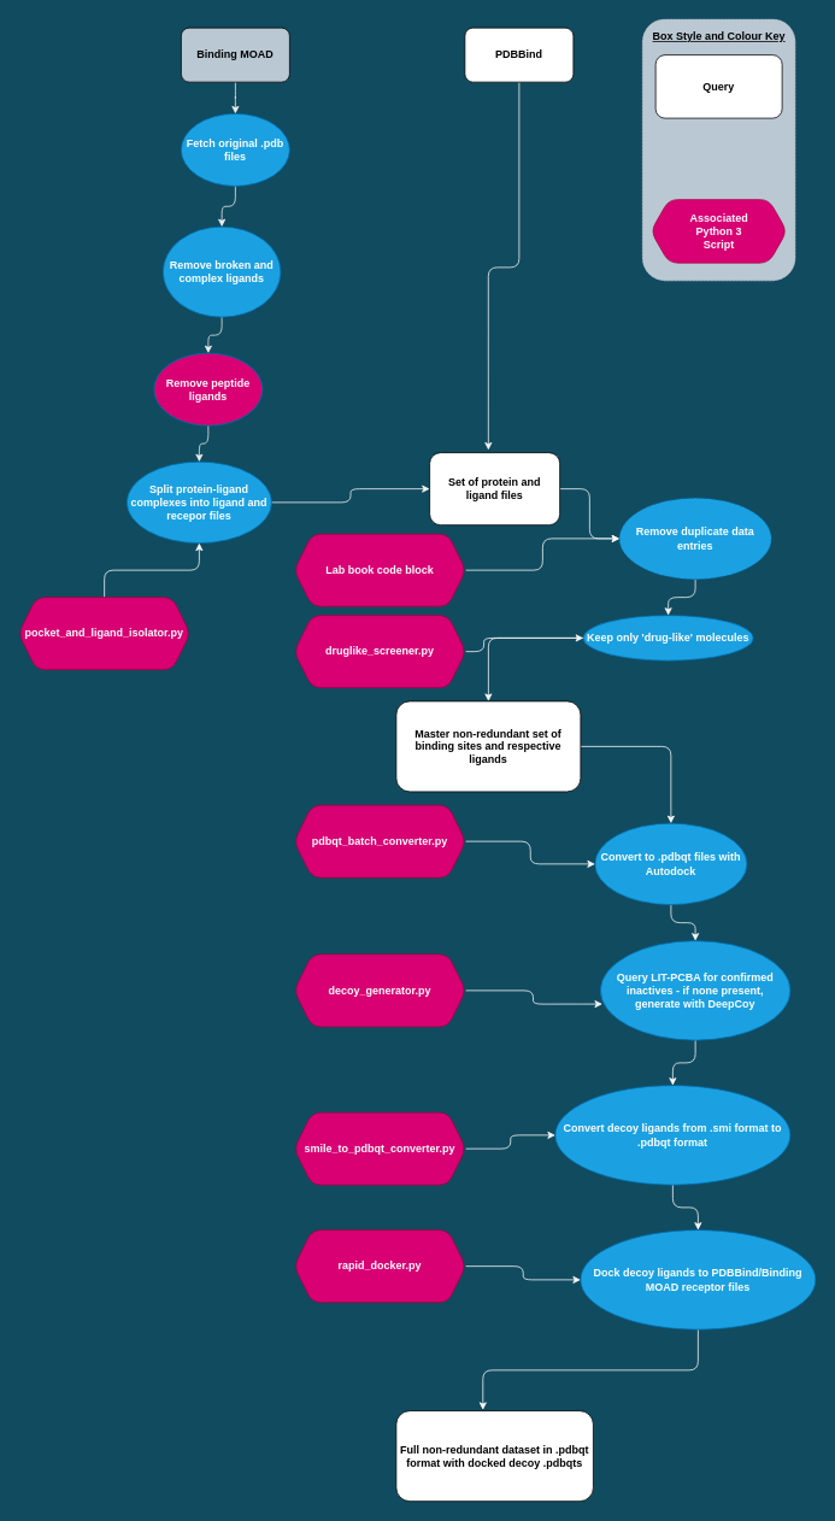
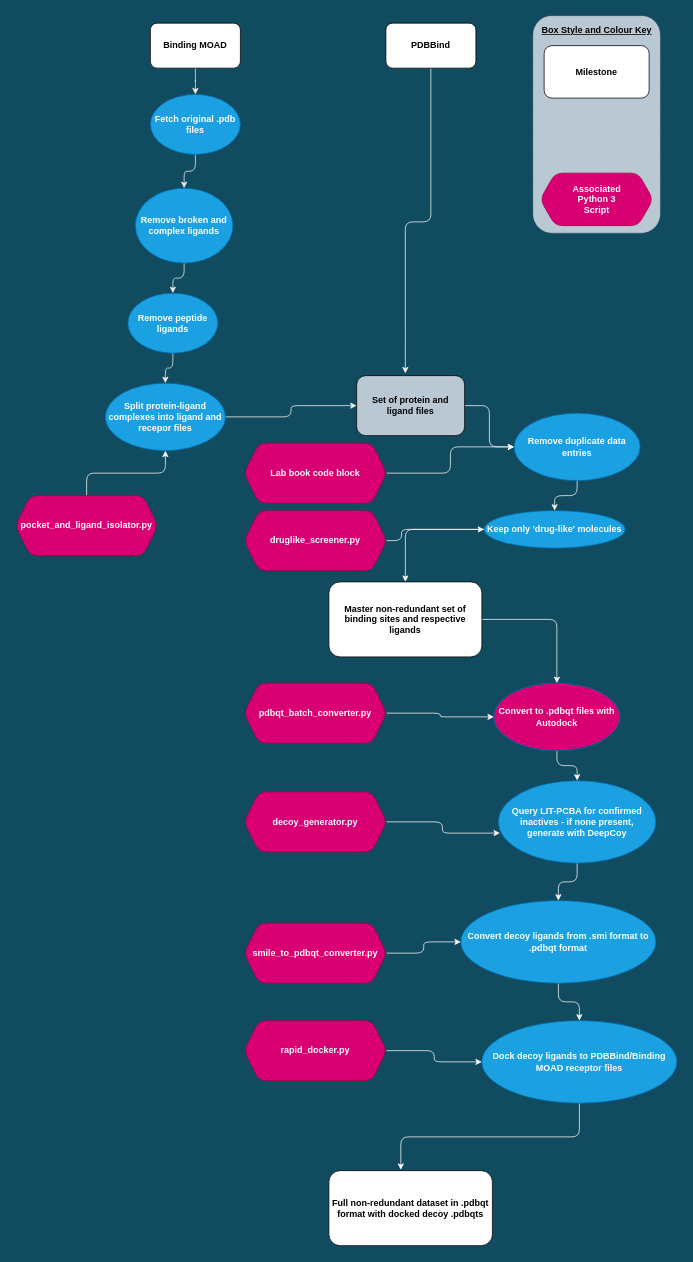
  <mxCell id="0" />
  <mxCell id="1" parent="0" />
  <mxCell id="2" value="" style="rounded=1;whiteSpace=wrap;html=1;strokeWidth=1;dashed=1;dashPattern=1 1;fillColor=#bac8d3;strokeColor=#23445d;" parent="1" vertex="1"><mxGeometry x="710" y="20" width="170" height="290" as="geometry" /></mxCell>
  <mxCell id="3" value="" style="edgeStyle=orthogonalEdgeStyle;rounded=1;orthogonalLoop=1;jettySize=auto;html=1;strokeColor=#F0F0F0;" edge="1" parent="1" source="4" target="48"><mxGeometry relative="1" as="geometry" /></mxCell>
- <mxCell id="4" value="Binding MOAD" style="rounded=1;whiteSpace=wrap;html=1;sketch=0;fontStyle=1;fillColor=#bac8d3;" parent="1" vertex="1"><mxGeometry x="200" y="30" width="120" height="60" as="geometry" /></mxCell>
+ <mxCell id="4" value="Binding MOAD" style="rounded=1;whiteSpace=wrap;html=1;sketch=0;fontStyle=1" parent="1" vertex="1"><mxGeometry x="200" y="30" width="120" height="60" as="geometry" /></mxCell>
  <mxCell id="5" style="edgeStyle=orthogonalEdgeStyle;curved=0;rounded=1;sketch=0;orthogonalLoop=1;jettySize=auto;html=1;entryX=0.451;entryY=-0.037;entryDx=0;entryDy=0;entryPerimeter=0;strokeColor=#F7F7F7;fillColor=#F45B69;fontColor=#E4FDE1;fontStyle=1" parent="1" source="6" target="11" edge="1"><mxGeometry relative="1" as="geometry" /></mxCell>
  <mxCell id="6" value="PDBBind" style="rounded=1;whiteSpace=wrap;html=1;sketch=0;fontStyle=1" parent="1" vertex="1"><mxGeometry x="514" y="30" width="120" height="60" as="geometry" /></mxCell>
  <mxCell id="7" style="edgeStyle=orthogonalEdgeStyle;curved=0;rounded=1;sketch=0;orthogonalLoop=1;jettySize=auto;html=1;entryX=0;entryY=0.5;entryDx=0;entryDy=0;fontColor=#E4FDE1;strokeColor=#F7F7F7;fontStyle=1;exitX=1;exitY=0.5;exitDx=0;exitDy=0;" parent="1" source="8" target="11" edge="1"><mxGeometry relative="1" as="geometry"><mxPoint x="480" y="200" as="sourcePoint" /></mxGeometry></mxCell>
  <mxCell id="8" value="Split protein-ligand complexes into ligand and recepor files" style="ellipse;whiteSpace=wrap;html=1;rounded=1;sketch=0;fillColor=#1ba1e2;strokeColor=#006EAF;fontColor=#ffffff;fontStyle=1" parent="1" vertex="1"><mxGeometry x="140" y="510" width="160" height="90" as="geometry" /></mxCell>
  <mxCell id="9" value="" style="edgeStyle=orthogonalEdgeStyle;curved=0;rounded=1;sketch=0;orthogonalLoop=1;jettySize=auto;html=1;strokeColor=#F7F7F7;fillColor=#F45B69;fontColor=#E4FDE1;exitX=0.5;exitY=1;exitDx=0;exitDy=0;entryX=0.5;entryY=0;entryDx=0;entryDy=0;fontStyle=1" parent="1" source="17" target="19" edge="1"><mxGeometry relative="1" as="geometry"><mxPoint x="547" y="700" as="sourcePoint" /><mxPoint x="547" y="710" as="targetPoint" /><Array as="points" /></mxGeometry></mxCell>
  <mxCell id="10" value="" style="edgeStyle=orthogonalEdgeStyle;curved=0;rounded=1;sketch=0;orthogonalLoop=1;jettySize=auto;html=1;strokeColor=#F7F7F7;fillColor=#F45B69;fontColor=#E4FDE1;fontStyle=1" parent="1" source="11" target="17" edge="1"><mxGeometry relative="1" as="geometry" /></mxCell>
- <mxCell id="11" value="&lt;div&gt;Set of protein and &lt;br&gt;&lt;/div&gt;&lt;div&gt;ligand files&lt;/div&gt;" style="rounded=1;whiteSpace=wrap;html=1;sketch=0;fontStyle=1" parent="1" vertex="1"><mxGeometry x="475" y="500" width="144" height="80" as="geometry" /></mxCell>
+ <mxCell id="11" value="&lt;div&gt;Set of protein and &lt;br&gt;&lt;/div&gt;&lt;div&gt;ligand files&lt;/div&gt;" style="rounded=1;whiteSpace=wrap;html=1;sketch=0;fontStyle=1;fillColor=#bac8d3;" parent="1" vertex="1"><mxGeometry x="475" y="500" width="144" height="80" as="geometry" /></mxCell>
  <mxCell id="12" value="" style="edgeStyle=orthogonalEdgeStyle;curved=0;rounded=1;sketch=0;orthogonalLoop=1;jettySize=auto;html=1;strokeColor=#F7F7F7;fillColor=#F45B69;fontColor=#E4FDE1;fontStyle=1" parent="1" source="13" target="15" edge="1"><mxGeometry relative="1" as="geometry" /></mxCell>
- <mxCell id="13" value="Convert to .pdbqt files with Autodock" style="ellipse;whiteSpace=wrap;html=1;rounded=0;sketch=0;strokeColor=#006EAF;fillColor=#1ba1e2;fontColor=#ffffff;fontStyle=1" parent="1" vertex="1"><mxGeometry x="658" y="910" width="168" height="90" as="geometry" /></mxCell>
+ <mxCell id="13" value="Convert to .pdbqt files with Autodock" style="ellipse;whiteSpace=wrap;html=1;rounded=0;sketch=0;strokeColor=#006EAF;fillColor=#d80073;fontColor=#ffffff;fontStyle=1;" parent="1" vertex="1"><mxGeometry x="658" y="910" width="168" height="90" as="geometry" /></mxCell>
  <mxCell id="14" value="" style="edgeStyle=orthogonalEdgeStyle;rounded=1;orthogonalLoop=1;jettySize=auto;html=1;strokeColor=#FAFAFA;fontStyle=1" parent="1" source="15" target="23" edge="1"><mxGeometry relative="1" as="geometry" /></mxCell>
  <mxCell id="15" value="&lt;div&gt;Query LIT-PCBA for confirmed inactives - if none present, &lt;br&gt;&lt;/div&gt;&lt;div&gt;generate with DeepCoy &lt;/div&gt;" style="ellipse;whiteSpace=wrap;html=1;rounded=0;sketch=0;strokeColor=#006EAF;fillColor=#1ba1e2;fontColor=#ffffff;fontStyle=1" parent="1" vertex="1"><mxGeometry x="664" y="1040" width="210" height="110" as="geometry" /></mxCell>
  <mxCell id="16" value="Full non-redundant dataset in .pdbqt format with docked decoy .pdbqts" style="rounded=1;whiteSpace=wrap;html=1;sketch=0;fontStyle=1" parent="1" vertex="1"><mxGeometry x="438" y="1560" width="218" height="100" as="geometry" /></mxCell>
- <mxCell id="17" value="&lt;div&gt;Remove duplicate data &lt;br&gt;&lt;/div&gt;&lt;div&gt;entries&lt;/div&gt;" style="ellipse;whiteSpace=wrap;html=1;rounded=0;sketch=0;strokeColor=#006EAF;fillColor=#1ba1e2;fontColor=#ffffff;fontStyle=1;dashed=1;" parent="1" vertex="1"><mxGeometry x="685" y="550" width="168" height="90" as="geometry" /></mxCell>
+ <mxCell id="17" value="&lt;div&gt;Remove duplicate data &lt;br&gt;&lt;/div&gt;&lt;div&gt;entries&lt;/div&gt;" style="ellipse;whiteSpace=wrap;html=1;rounded=0;sketch=0;strokeColor=#006EAF;fillColor=#1ba1e2;fontColor=#ffffff;fontStyle=1" parent="1" vertex="1"><mxGeometry x="685" y="550" width="168" height="90" as="geometry" /></mxCell>
  <mxCell id="18" style="edgeStyle=orthogonalEdgeStyle;rounded=1;orthogonalLoop=1;jettySize=auto;html=1;entryX=0.5;entryY=0;entryDx=0;entryDy=0;strokeColor=#FAFAFA;" parent="1" source="19" target="21" edge="1"><mxGeometry relative="1" as="geometry" /></mxCell>
  <mxCell id="19" value="Keep only 'drug-like' molecules" style="ellipse;whiteSpace=wrap;html=1;rounded=0;sketch=0;strokeColor=#006EAF;fillColor=#1ba1e2;fontColor=#ffffff;fontStyle=1" parent="1" vertex="1"><mxGeometry x="645" y="680" width="188" height="50" as="geometry" /></mxCell>
  <mxCell id="20" style="edgeStyle=orthogonalEdgeStyle;rounded=1;orthogonalLoop=1;jettySize=auto;html=1;entryX=0.5;entryY=0;entryDx=0;entryDy=0;strokeColor=#FAFAFA;" parent="1" source="21" target="13" edge="1"><mxGeometry relative="1" as="geometry" /></mxCell>
  <mxCell id="21" value="Master non-redundant set of binding sites and respective ligands" style="rounded=1;whiteSpace=wrap;html=1;sketch=0;fontStyle=1" parent="1" vertex="1"><mxGeometry x="438" y="775" width="204" height="100" as="geometry" /></mxCell>
  <mxCell id="22" value="" style="edgeStyle=orthogonalEdgeStyle;rounded=1;orthogonalLoop=1;jettySize=auto;html=1;strokeColor=#FAFAFA;fontStyle=1" parent="1" source="23" target="25" edge="1"><mxGeometry relative="1" as="geometry" /></mxCell>
  <mxCell id="23" value="Convert decoy ligands from .smi format to .pdbqt format" style="ellipse;whiteSpace=wrap;html=1;rounded=0;sketch=0;strokeColor=#006EAF;fillColor=#1ba1e2;fontColor=#ffffff;fontStyle=1" parent="1" vertex="1"><mxGeometry x="614" y="1200" width="260" height="110" as="geometry" /></mxCell>
  <mxCell id="24" style="edgeStyle=orthogonalEdgeStyle;rounded=1;orthogonalLoop=1;jettySize=auto;html=1;entryX=0.44;entryY=-0.01;entryDx=0;entryDy=0;entryPerimeter=0;strokeColor=#FAFAFA;fontStyle=1" parent="1" source="25" target="16" edge="1"><mxGeometry relative="1" as="geometry" /></mxCell>
  <mxCell id="25" value="Dock decoy ligands to PDBBind/Binding MOAD receptor files" style="ellipse;whiteSpace=wrap;html=1;rounded=0;sketch=0;strokeColor=#006EAF;fillColor=#1ba1e2;fontColor=#ffffff;fontStyle=1" parent="1" vertex="1"><mxGeometry x="642" y="1360" width="260" height="110" as="geometry" /></mxCell>
  <mxCell id="26" style="edgeStyle=orthogonalEdgeStyle;rounded=1;orthogonalLoop=1;jettySize=auto;html=1;entryX=0.5;entryY=1;entryDx=0;entryDy=0;strokeColor=#FAFAFA;" parent="1" source="27" target="8" edge="1"><mxGeometry relative="1" as="geometry" /></mxCell>
  <mxCell id="27" value="pocket_and_ligand_isolator.py" style="shape=hexagon;perimeter=hexagonPerimeter2;whiteSpace=wrap;html=1;fixedSize=1;rounded=1;fontStyle=1;strokeColor=#A50040;fillColor=#d80073;sketch=0;fontColor=#ffffff;" parent="1" vertex="1"><mxGeometry x="20" y="660" width="190" height="80" as="geometry" /></mxCell>
  <mxCell id="28" style="edgeStyle=orthogonalEdgeStyle;rounded=1;orthogonalLoop=1;jettySize=auto;html=1;strokeColor=#FAFAFA;" parent="1" source="29" target="17" edge="1"><mxGeometry relative="1" as="geometry" /></mxCell>
  <mxCell id="29" value="Lab book code block" style="shape=hexagon;perimeter=hexagonPerimeter2;whiteSpace=wrap;html=1;fixedSize=1;rounded=1;fontStyle=1;strokeColor=#A50040;fillColor=#d80073;sketch=0;fontColor=#ffffff;" parent="1" vertex="1"><mxGeometry x="325" y="590" width="190" height="80" as="geometry" /></mxCell>
  <mxCell id="30" style="edgeStyle=orthogonalEdgeStyle;rounded=1;orthogonalLoop=1;jettySize=auto;html=1;strokeColor=#FAFAFA;" parent="1" source="31" target="19" edge="1"><mxGeometry relative="1" as="geometry"><Array as="points"><mxPoint x="535" y="720" /><mxPoint x="535" y="705" /></Array></mxGeometry></mxCell>
  <mxCell id="31" value="druglike_screener.py" style="shape=hexagon;perimeter=hexagonPerimeter2;whiteSpace=wrap;html=1;fixedSize=1;rounded=1;fontStyle=1;strokeColor=#A50040;fillColor=#d80073;sketch=0;fontColor=#ffffff;" parent="1" vertex="1"><mxGeometry x="325" y="680" width="190" height="80" as="geometry" /></mxCell>
  <mxCell id="32" style="edgeStyle=orthogonalEdgeStyle;rounded=1;orthogonalLoop=1;jettySize=auto;html=1;entryX=0;entryY=0.5;entryDx=0;entryDy=0;strokeColor=#FAFAFA;" parent="1" source="33" target="13" edge="1"><mxGeometry relative="1" as="geometry" /></mxCell>
- <mxCell id="33" value="pdbqt_batch_converter.py" style="shape=hexagon;perimeter=hexagonPerimeter2;whiteSpace=wrap;html=1;fixedSize=1;rounded=1;fontStyle=1;strokeColor=#A50040;fillColor=#d80073;sketch=0;fontColor=#ffffff;" parent="1" vertex="1"><mxGeometry x="325" y="890" width="190" height="80" as="geometry" /></mxCell>
+ <mxCell id="33" value="pdbqt_batch_converter.py" style="shape=hexagon;perimeter=hexagonPerimeter2;whiteSpace=wrap;html=1;fixedSize=1;rounded=1;fontStyle=1;strokeColor=#A50040;fillColor=#d80073;sketch=0;fontColor=#ffffff;" parent="1" vertex="1"><mxGeometry x="325" y="910" width="190" height="80" as="geometry" /></mxCell>
  <mxCell id="34" style="edgeStyle=orthogonalEdgeStyle;rounded=1;orthogonalLoop=1;jettySize=auto;html=1;entryX=0.01;entryY=0.636;entryDx=0;entryDy=0;entryPerimeter=0;strokeColor=#FAFAFA;" parent="1" source="35" target="15" edge="1"><mxGeometry relative="1" as="geometry" /></mxCell>
  <mxCell id="35" value="decoy_generator.py" style="shape=hexagon;perimeter=hexagonPerimeter2;whiteSpace=wrap;html=1;fixedSize=1;rounded=1;fontStyle=1;strokeColor=#A50040;fillColor=#d80073;sketch=0;fontColor=#ffffff;" parent="1" vertex="1"><mxGeometry x="325" y="1055" width="190" height="80" as="geometry" /></mxCell>
  <mxCell id="36" style="edgeStyle=orthogonalEdgeStyle;rounded=1;orthogonalLoop=1;jettySize=auto;html=1;entryX=0;entryY=0.5;entryDx=0;entryDy=0;strokeColor=#FAFAFA;" parent="1" source="37" target="23" edge="1"><mxGeometry relative="1" as="geometry" /></mxCell>
  <mxCell id="37" value="smile_to_pdbqt_converter.py" style="shape=hexagon;perimeter=hexagonPerimeter2;whiteSpace=wrap;html=1;fixedSize=1;rounded=1;fontStyle=1;strokeColor=#A50040;fillColor=#d80073;sketch=0;fontColor=#ffffff;" parent="1" vertex="1"><mxGeometry x="325" y="1230" width="190" height="80" as="geometry" /></mxCell>
  <mxCell id="38" style="edgeStyle=orthogonalEdgeStyle;rounded=1;orthogonalLoop=1;jettySize=auto;html=1;entryX=0;entryY=0.5;entryDx=0;entryDy=0;strokeColor=#FAFAFA;" parent="1" source="39" target="25" edge="1"><mxGeometry relative="1" as="geometry" /></mxCell>
  <mxCell id="39" value="rapid_docker.py" style="shape=hexagon;perimeter=hexagonPerimeter2;whiteSpace=wrap;html=1;fixedSize=1;rounded=1;fontStyle=1;strokeColor=#A50040;fillColor=#d80073;sketch=0;fontColor=#ffffff;" parent="1" vertex="1"><mxGeometry x="325" y="1360" width="190" height="80" as="geometry" /></mxCell>
- <mxCell id="40" value="&lt;b&gt;Query&lt;/b&gt;" style="rounded=1;whiteSpace=wrap;html=1;perimeterSpacing=5;strokeWidth=1;" parent="1" vertex="1"><mxGeometry x="725" y="60" width="140" height="70" as="geometry" /></mxCell>
- <mxCell id="41" value="&lt;div&gt;Associated&lt;/div&gt;&lt;div&gt;Python 3 &lt;br&gt;&lt;/div&gt;&lt;div&gt;Script&lt;br&gt;&lt;/div&gt;" style="shape=hexagon;perimeter=hexagonPerimeter2;whiteSpace=wrap;html=1;fixedSize=1;rounded=1;fontStyle=1;strokeColor=#A50040;fillColor=#d80073;sketch=0;fontColor=#ffffff;" parent="1" vertex="1"><mxGeometry x="719.75" y="220" width="150.5" height="70" as="geometry" /></mxCell>
+ <mxCell id="40" value="&lt;b&gt;Milestone&lt;/b&gt;" style="rounded=1;whiteSpace=wrap;html=1;perimeterSpacing=5;strokeWidth=1;" parent="1" vertex="1"><mxGeometry x="725" y="60" width="140" height="70" as="geometry" /></mxCell>
+ <mxCell id="41" value="&lt;div&gt;Associated&lt;/div&gt;&lt;div&gt;Python 3 &lt;br&gt;&lt;/div&gt;&lt;div&gt;Script&lt;br&gt;&lt;/div&gt;" style="shape=hexagon;perimeter=hexagonPerimeter2;whiteSpace=wrap;html=1;fixedSize=1;rounded=1;fontStyle=1;strokeColor=#A50040;fillColor=#d80073;sketch=0;fontColor=#ffffff;" parent="1" vertex="1"><mxGeometry x="719.75" y="230" width="150.5" height="70" as="geometry" /></mxCell>
  <mxCell id="42" value="Box Style and Colour Key" style="text;html=1;strokeColor=none;fillColor=none;align=center;verticalAlign=middle;whiteSpace=wrap;rounded=0;dashed=1;dashPattern=1 1;fontStyle=5" parent="1" vertex="1"><mxGeometry x="717.63" y="30" width="154.75" height="20" as="geometry" /></mxCell>
  <mxCell id="43" value="" style="edgeStyle=orthogonalEdgeStyle;rounded=1;orthogonalLoop=1;jettySize=auto;html=1;strokeColor=#EDEDED;" parent="1" source="44" target="46" edge="1"><mxGeometry relative="1" as="geometry" /></mxCell>
  <mxCell id="44" value="Remove broken and complex ligands" style="ellipse;whiteSpace=wrap;html=1;rounded=1;fontStyle=1;sketch=0;fillColor=#1ba1e2;strokeColor=#006EAF;fontColor=#ffffff;" parent="1" vertex="1"><mxGeometry x="180" y="250" width="130" height="100" as="geometry" /></mxCell>
  <mxCell id="45" value="" style="edgeStyle=orthogonalEdgeStyle;rounded=1;orthogonalLoop=1;jettySize=auto;html=1;strokeColor=#EDEDED;" parent="1" source="46" target="8" edge="1"><mxGeometry relative="1" as="geometry" /></mxCell>
- <mxCell id="46" value="Remove peptide ligands" style="ellipse;whiteSpace=wrap;html=1;rounded=1;fontStyle=1;sketch=0;fillColor=#d80073;strokeColor=#006EAF;fontColor=#ffffff;" parent="1" vertex="1"><mxGeometry x="170" y="390" width="120" height="80" as="geometry" /></mxCell>
+ <mxCell id="46" value="Remove peptide ligands" style="ellipse;whiteSpace=wrap;html=1;rounded=1;fontStyle=1;sketch=0;fillColor=#1ba1e2;strokeColor=#006EAF;fontColor=#ffffff;" parent="1" vertex="1"><mxGeometry x="170" y="390" width="120" height="80" as="geometry" /></mxCell>
  <mxCell id="47" style="edgeStyle=orthogonalEdgeStyle;rounded=1;orthogonalLoop=1;jettySize=auto;html=1;entryX=0.5;entryY=0;entryDx=0;entryDy=0;strokeColor=#F0F0F0;" edge="1" parent="1" source="48" target="44"><mxGeometry relative="1" as="geometry" /></mxCell>
  <mxCell id="48" value="Fetch original .pdb files" style="ellipse;whiteSpace=wrap;html=1;rounded=1;fontStyle=1;sketch=0;fillColor=#1ba1e2;strokeColor=#006EAF;fontColor=#ffffff;" vertex="1" parent="1"><mxGeometry x="200" y="125" width="120" height="80" as="geometry" /></mxCell>
